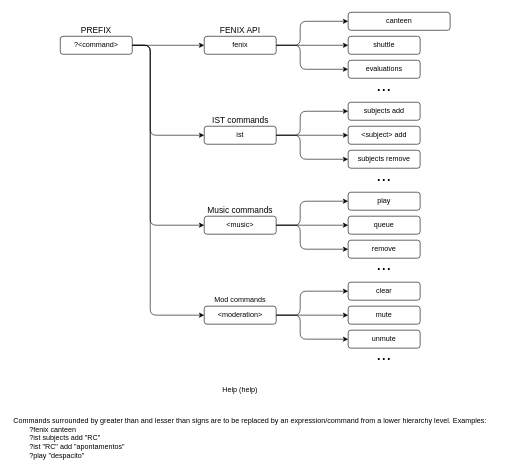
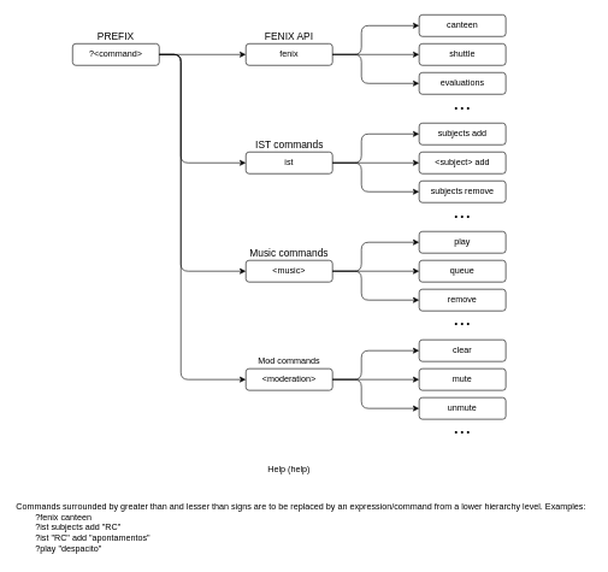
  <mxCell id="0" />
  <mxCell id="1" parent="0" />
  <mxCell id="2" style="edgeStyle=orthogonalEdgeStyle;rounded=0;orthogonalLoop=1;jettySize=auto;html=1;exitX=1;exitY=0.5;exitDx=0;exitDy=0;entryX=0;entryY=0.5;entryDx=0;entryDy=0;" edge="1" parent="1" source="3" target="5"><mxGeometry relative="1" as="geometry" /></mxCell>
  <mxCell id="3" value="?&amp;lt;command&amp;gt;" style="rounded=1;whiteSpace=wrap;html=1;" vertex="1" parent="1"><mxGeometry x="100" y="60" width="120" height="30" as="geometry" /></mxCell>
  <mxCell id="4" value="PREFIX" style="text;html=1;strokeColor=none;fillColor=none;align=center;verticalAlign=middle;whiteSpace=wrap;rounded=0;fontSize=14;" vertex="1" parent="1"><mxGeometry x="115" y="40" width="90" height="20" as="geometry" /></mxCell>
  <mxCell id="5" value="fenix" style="rounded=1;whiteSpace=wrap;html=1;" vertex="1" parent="1"><mxGeometry x="340" y="60" width="120" height="30" as="geometry" /></mxCell>
  <mxCell id="6" value="FENIX API" style="text;html=1;strokeColor=none;fillColor=none;align=center;verticalAlign=middle;whiteSpace=wrap;rounded=0;fontSize=14;" vertex="1" parent="1"><mxGeometry x="355" y="40" width="90" height="20" as="geometry" /></mxCell>
  <mxCell id="7" value="shuttle" style="rounded=1;whiteSpace=wrap;html=1;" vertex="1" parent="1"><mxGeometry x="580" y="60" width="120" height="30" as="geometry" /></mxCell>
  <mxCell id="8" value="evaluations" style="rounded=1;whiteSpace=wrap;html=1;" vertex="1" parent="1"><mxGeometry x="580" y="100" width="120" height="30" as="geometry" /></mxCell>
  <mxCell id="9" value="&amp;lt;subject&amp;gt; add" style="rounded=1;whiteSpace=wrap;html=1;" vertex="1" parent="1"><mxGeometry x="580" y="210" width="120" height="30" as="geometry" /></mxCell>
  <mxCell id="10" value="subjects add" style="rounded=1;whiteSpace=wrap;html=1;" vertex="1" parent="1"><mxGeometry x="580" y="170" width="120" height="30" as="geometry" /></mxCell>
  <mxCell id="11" value="&lt;font style=&quot;font-size: 30px&quot;&gt;...&lt;/font&gt;" style="text;html=1;strokeColor=none;fillColor=none;align=center;verticalAlign=middle;whiteSpace=wrap;rounded=0;" vertex="1" parent="1"><mxGeometry x="620" y="130" width="40" height="20" as="geometry" /></mxCell>
  <mxCell id="12" value="&lt;font style=&quot;font-size: 30px&quot;&gt;...&lt;/font&gt;" style="text;html=1;strokeColor=none;fillColor=none;align=center;verticalAlign=middle;whiteSpace=wrap;rounded=0;" vertex="1" parent="1"><mxGeometry x="620" y="280" width="40" height="20" as="geometry" /></mxCell>
  <mxCell id="13" value="subjects remove" style="rounded=1;whiteSpace=wrap;html=1;" vertex="1" parent="1"><mxGeometry x="580" y="250" width="120" height="30" as="geometry" /></mxCell>
  <mxCell id="14" value="ist" style="rounded=1;whiteSpace=wrap;html=1;" vertex="1" parent="1"><mxGeometry x="340" y="210" width="120" height="30" as="geometry" /></mxCell>
  <mxCell id="15" value="IST commands" style="text;html=1;strokeColor=none;fillColor=none;align=center;verticalAlign=middle;whiteSpace=wrap;rounded=0;fontSize=14;" vertex="1" parent="1"><mxGeometry x="347.5" y="190" width="105" height="20" as="geometry" /></mxCell>
  <mxCell id="16" value="play" style="rounded=1;whiteSpace=wrap;html=1;" vertex="1" parent="1"><mxGeometry x="580" y="320" width="120" height="30" as="geometry" /></mxCell>
  <mxCell id="17" value="remove" style="rounded=1;whiteSpace=wrap;html=1;" vertex="1" parent="1"><mxGeometry x="580" y="400" width="120" height="30" as="geometry" /></mxCell>
  <mxCell id="18" value="queue" style="rounded=1;whiteSpace=wrap;html=1;" vertex="1" parent="1"><mxGeometry x="580" y="360" width="120" height="30" as="geometry" /></mxCell>
  <mxCell id="19" value="&amp;lt;moderation&amp;gt;" style="rounded=1;whiteSpace=wrap;html=1;" vertex="1" parent="1"><mxGeometry x="340" y="510" width="120" height="30" as="geometry" /></mxCell>
  <mxCell id="20" value="&amp;lt;music&amp;gt;" style="rounded=1;whiteSpace=wrap;html=1;" vertex="1" parent="1"><mxGeometry x="340" y="360" width="120" height="30" as="geometry" /></mxCell>
  <mxCell id="21" value="&lt;font style=&quot;font-size: 30px&quot;&gt;...&lt;/font&gt;" style="text;html=1;strokeColor=none;fillColor=none;align=center;verticalAlign=middle;whiteSpace=wrap;rounded=0;" vertex="1" parent="1"><mxGeometry x="620" y="430" width="40" height="20" as="geometry" /></mxCell>
  <mxCell id="22" value="Music commands" style="text;html=1;strokeColor=none;fillColor=none;align=center;verticalAlign=middle;whiteSpace=wrap;rounded=0;fontSize=14;" vertex="1" parent="1"><mxGeometry x="340" y="340" width="120" height="20" as="geometry" /></mxCell>
  <mxCell id="23" value="clear" style="rounded=1;whiteSpace=wrap;html=1;" vertex="1" parent="1"><mxGeometry x="580" y="470" width="120" height="30" as="geometry" /></mxCell>
  <mxCell id="24" value="mute" style="rounded=1;whiteSpace=wrap;html=1;" vertex="1" parent="1"><mxGeometry x="580" y="510" width="120" height="30" as="geometry" /></mxCell>
- <mxCell id="25" value="canteen" style="rounded=1;whiteSpace=wrap;html=1;" vertex="1" parent="1"><mxGeometry x="580" y="20" width="170" height="30" as="geometry" /></mxCell>
+ <mxCell id="25" value="canteen" style="rounded=1;whiteSpace=wrap;html=1;" vertex="1" parent="1"><mxGeometry x="580" y="20" width="120" height="30" as="geometry" /></mxCell>
  <mxCell id="26" value="unmute" style="rounded=1;whiteSpace=wrap;html=1;" vertex="1" parent="1"><mxGeometry x="580" y="550" width="120" height="30" as="geometry" /></mxCell>
  <mxCell id="27" value="" style="endArrow=classic;html=1;exitX=1;exitY=0.5;exitDx=0;exitDy=0;entryX=0;entryY=0.5;entryDx=0;entryDy=0;" edge="1" parent="1" source="3" target="14"><mxGeometry width="50" height="50" relative="1" as="geometry"><mxPoint x="50" y="760" as="sourcePoint" /><mxPoint x="100" y="710" as="targetPoint" /><Array as="points"><mxPoint x="250" y="75" /><mxPoint x="250" y="225" /></Array></mxGeometry></mxCell>
  <mxCell id="28" value="" style="endArrow=classic;html=1;exitX=1;exitY=0.5;exitDx=0;exitDy=0;entryX=0;entryY=0.5;entryDx=0;entryDy=0;" edge="1" parent="1" source="3" target="20"><mxGeometry width="50" height="50" relative="1" as="geometry"><mxPoint x="180" y="200" as="sourcePoint" /><mxPoint x="150" y="710" as="targetPoint" /><Array as="points"><mxPoint x="250" y="75" /><mxPoint x="250" y="375" /></Array></mxGeometry></mxCell>
  <mxCell id="29" value="" style="endArrow=classic;html=1;exitX=1;exitY=0.5;exitDx=0;exitDy=0;entryX=0;entryY=0.5;entryDx=0;entryDy=0;" edge="1" parent="1" source="3" target="19"><mxGeometry width="50" height="50" relative="1" as="geometry"><mxPoint x="100" y="760" as="sourcePoint" /><mxPoint x="150" y="710" as="targetPoint" /><Array as="points"><mxPoint x="250" y="75" /><mxPoint x="250" y="525" /></Array></mxGeometry></mxCell>
  <mxCell id="30" value="" style="endArrow=classic;html=1;exitX=1;exitY=0.5;exitDx=0;exitDy=0;entryX=0;entryY=0.5;entryDx=0;entryDy=0;" edge="1" parent="1" source="5" target="25"><mxGeometry width="50" height="50" relative="1" as="geometry"><mxPoint x="100" y="200" as="sourcePoint" /><mxPoint x="150" y="150" as="targetPoint" /><Array as="points"><mxPoint x="500" y="75" /><mxPoint x="500" y="35" /></Array></mxGeometry></mxCell>
  <mxCell id="31" value="" style="endArrow=classic;html=1;exitX=1;exitY=0.5;exitDx=0;exitDy=0;entryX=0;entryY=0.5;entryDx=0;entryDy=0;" edge="1" parent="1" source="14" target="9"><mxGeometry width="50" height="50" relative="1" as="geometry"><mxPoint x="135" y="280" as="sourcePoint" /><mxPoint x="185" y="230" as="targetPoint" /></mxGeometry></mxCell>
  <mxCell id="32" value="" style="endArrow=classic;html=1;exitX=1;exitY=0.5;exitDx=0;exitDy=0;entryX=0;entryY=0.5;entryDx=0;entryDy=0;" edge="1" parent="1" source="5" target="8"><mxGeometry width="50" height="50" relative="1" as="geometry"><mxPoint x="20" y="220" as="sourcePoint" /><mxPoint x="70" y="170" as="targetPoint" /><Array as="points"><mxPoint x="500" y="75" /><mxPoint x="500" y="115" /></Array></mxGeometry></mxCell>
  <mxCell id="33" value="" style="endArrow=classic;html=1;exitX=1;exitY=0.5;exitDx=0;exitDy=0;entryX=0;entryY=0.5;entryDx=0;entryDy=0;" edge="1" parent="1" source="14" target="13"><mxGeometry width="50" height="50" relative="1" as="geometry"><mxPoint x="10" y="315" as="sourcePoint" /><mxPoint x="60" y="265" as="targetPoint" /><Array as="points"><mxPoint x="500" y="225" /><mxPoint x="500" y="265" /></Array></mxGeometry></mxCell>
  <mxCell id="34" value="" style="endArrow=classic;html=1;exitX=1;exitY=0.5;exitDx=0;exitDy=0;entryX=0;entryY=0.5;entryDx=0;entryDy=0;" edge="1" parent="1" source="14" target="10"><mxGeometry width="50" height="50" relative="1" as="geometry"><mxPoint x="322.5" y="325" as="sourcePoint" /><mxPoint x="372.5" y="275" as="targetPoint" /><Array as="points"><mxPoint x="500" y="225" /><mxPoint x="500" y="185" /></Array></mxGeometry></mxCell>
  <mxCell id="35" value="" style="endArrow=classic;html=1;exitX=1;exitY=0.5;exitDx=0;exitDy=0;entryX=0;entryY=0.5;entryDx=0;entryDy=0;" edge="1" parent="1" source="20" target="17"><mxGeometry width="50" height="50" relative="1" as="geometry"><mxPoint x="-50" y="410" as="sourcePoint" /><mxPoint x="0" y="360" as="targetPoint" /><Array as="points"><mxPoint x="500" y="375" /><mxPoint x="500" y="415" /></Array></mxGeometry></mxCell>
  <mxCell id="36" value="" style="endArrow=classic;html=1;exitX=1;exitY=0.5;exitDx=0;exitDy=0;entryX=0;entryY=0.5;entryDx=0;entryDy=0;" edge="1" parent="1" source="20" target="16"><mxGeometry width="50" height="50" relative="1" as="geometry"><mxPoint x="110" y="375" as="sourcePoint" /><mxPoint x="160" y="325" as="targetPoint" /><Array as="points"><mxPoint x="500" y="375" /><mxPoint x="500" y="335" /></Array></mxGeometry></mxCell>
  <mxCell id="37" value="" style="endArrow=classic;html=1;exitX=1;exitY=0.5;exitDx=0;exitDy=0;entryX=0;entryY=0.5;entryDx=0;entryDy=0;" edge="1" parent="1" source="20" target="18"><mxGeometry width="50" height="50" relative="1" as="geometry"><mxPoint x="60" y="340" as="sourcePoint" /><mxPoint x="110" y="290" as="targetPoint" /></mxGeometry></mxCell>
  <mxCell id="38" value="" style="endArrow=classic;html=1;exitX=1;exitY=0.5;exitDx=0;exitDy=0;entryX=0;entryY=0.5;entryDx=0;entryDy=0;" edge="1" parent="1" source="5" target="7"><mxGeometry width="50" height="50" relative="1" as="geometry"><mxPoint x="520" y="10" as="sourcePoint" /><mxPoint x="570" y="-40" as="targetPoint" /></mxGeometry></mxCell>
  <mxCell id="39" value="" style="endArrow=classic;html=1;exitX=1;exitY=0.5;exitDx=0;exitDy=0;entryX=0;entryY=0.5;entryDx=0;entryDy=0;" edge="1" parent="1" source="19" target="24"><mxGeometry width="50" height="50" relative="1" as="geometry"><mxPoint x="100" y="760" as="sourcePoint" /><mxPoint x="150" y="710" as="targetPoint" /></mxGeometry></mxCell>
  <mxCell id="40" value="" style="endArrow=classic;html=1;exitX=1;exitY=0.5;exitDx=0;exitDy=0;entryX=0;entryY=0.5;entryDx=0;entryDy=0;" edge="1" parent="1" source="19" target="23"><mxGeometry width="50" height="50" relative="1" as="geometry"><mxPoint x="420" y="485" as="sourcePoint" /><mxPoint x="470" y="435" as="targetPoint" /><Array as="points"><mxPoint x="500" y="525" /><mxPoint x="500" y="485" /></Array></mxGeometry></mxCell>
  <mxCell id="41" value="" style="endArrow=classic;html=1;exitX=1;exitY=0.5;exitDx=0;exitDy=0;entryX=0;entryY=0.5;entryDx=0;entryDy=0;" edge="1" parent="1" source="19" target="26"><mxGeometry width="50" height="50" relative="1" as="geometry"><mxPoint x="900" y="570" as="sourcePoint" /><mxPoint x="950" y="520" as="targetPoint" /><Array as="points"><mxPoint x="500" y="525" /><mxPoint x="500" y="565" /></Array></mxGeometry></mxCell>
  <mxCell id="42" value="Help (help)" style="text;html=1;strokeColor=none;fillColor=none;align=center;verticalAlign=middle;whiteSpace=wrap;rounded=0;" vertex="1" parent="1"><mxGeometry x="365" y="640" width="70" height="20" as="geometry" /></mxCell>
  <mxCell id="43" value="Mod commands" style="text;html=1;strokeColor=none;fillColor=none;align=center;verticalAlign=middle;whiteSpace=wrap;rounded=0;" vertex="1" parent="1"><mxGeometry x="355" y="490" width="90" height="20" as="geometry" /></mxCell>
  <mxCell id="44" value="Commands surrounded by greater than and lesser than signs are to be replaced by an expression/command from a lower hierarchy level. Examples:&lt;br&gt;&amp;nbsp; &amp;nbsp; &amp;nbsp; &amp;nbsp; ?fenix canteen&lt;br&gt;&amp;nbsp; &amp;nbsp; &amp;nbsp; &amp;nbsp; ?ist subjects add &quot;RC&quot;&lt;br&gt;&amp;nbsp; &amp;nbsp; &amp;nbsp; &amp;nbsp; ?ist &quot;RC&quot; add &quot;apontamentos&quot;&lt;br&gt;&amp;nbsp; &amp;nbsp; &amp;nbsp; &amp;nbsp; ?play &quot;despacito&quot;" style="text;html=1;align=left;verticalAlign=middle;resizable=0;points=[];;autosize=1;" vertex="1" parent="1"><mxGeometry x="20" y="690" width="800" height="80" as="geometry" /></mxCell>
  <mxCell id="45" value="&lt;font style=&quot;font-size: 30px&quot;&gt;...&lt;/font&gt;" style="text;html=1;strokeColor=none;fillColor=none;align=center;verticalAlign=middle;whiteSpace=wrap;rounded=0;" vertex="1" parent="1"><mxGeometry x="620" y="580" width="40" height="20" as="geometry" /></mxCell>
